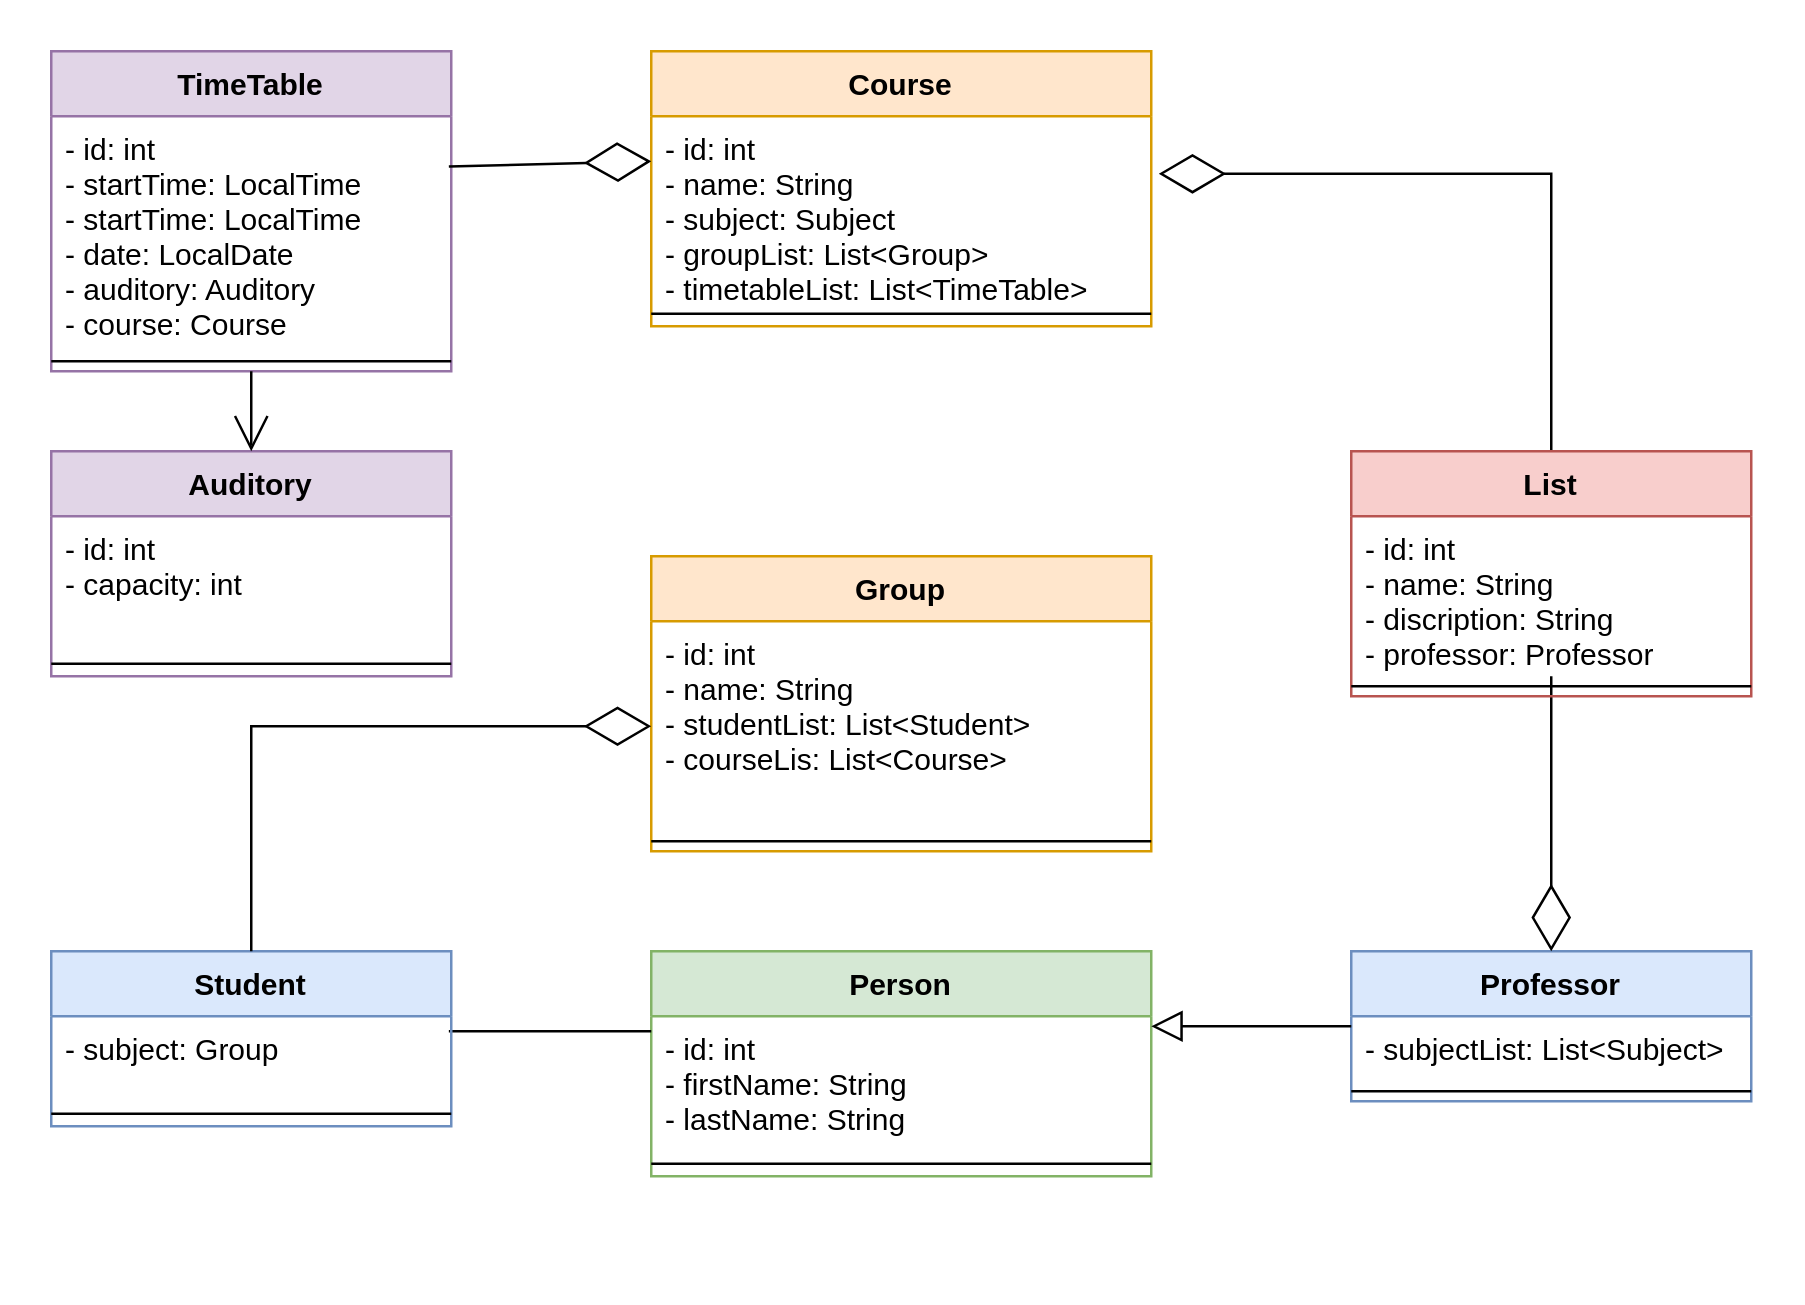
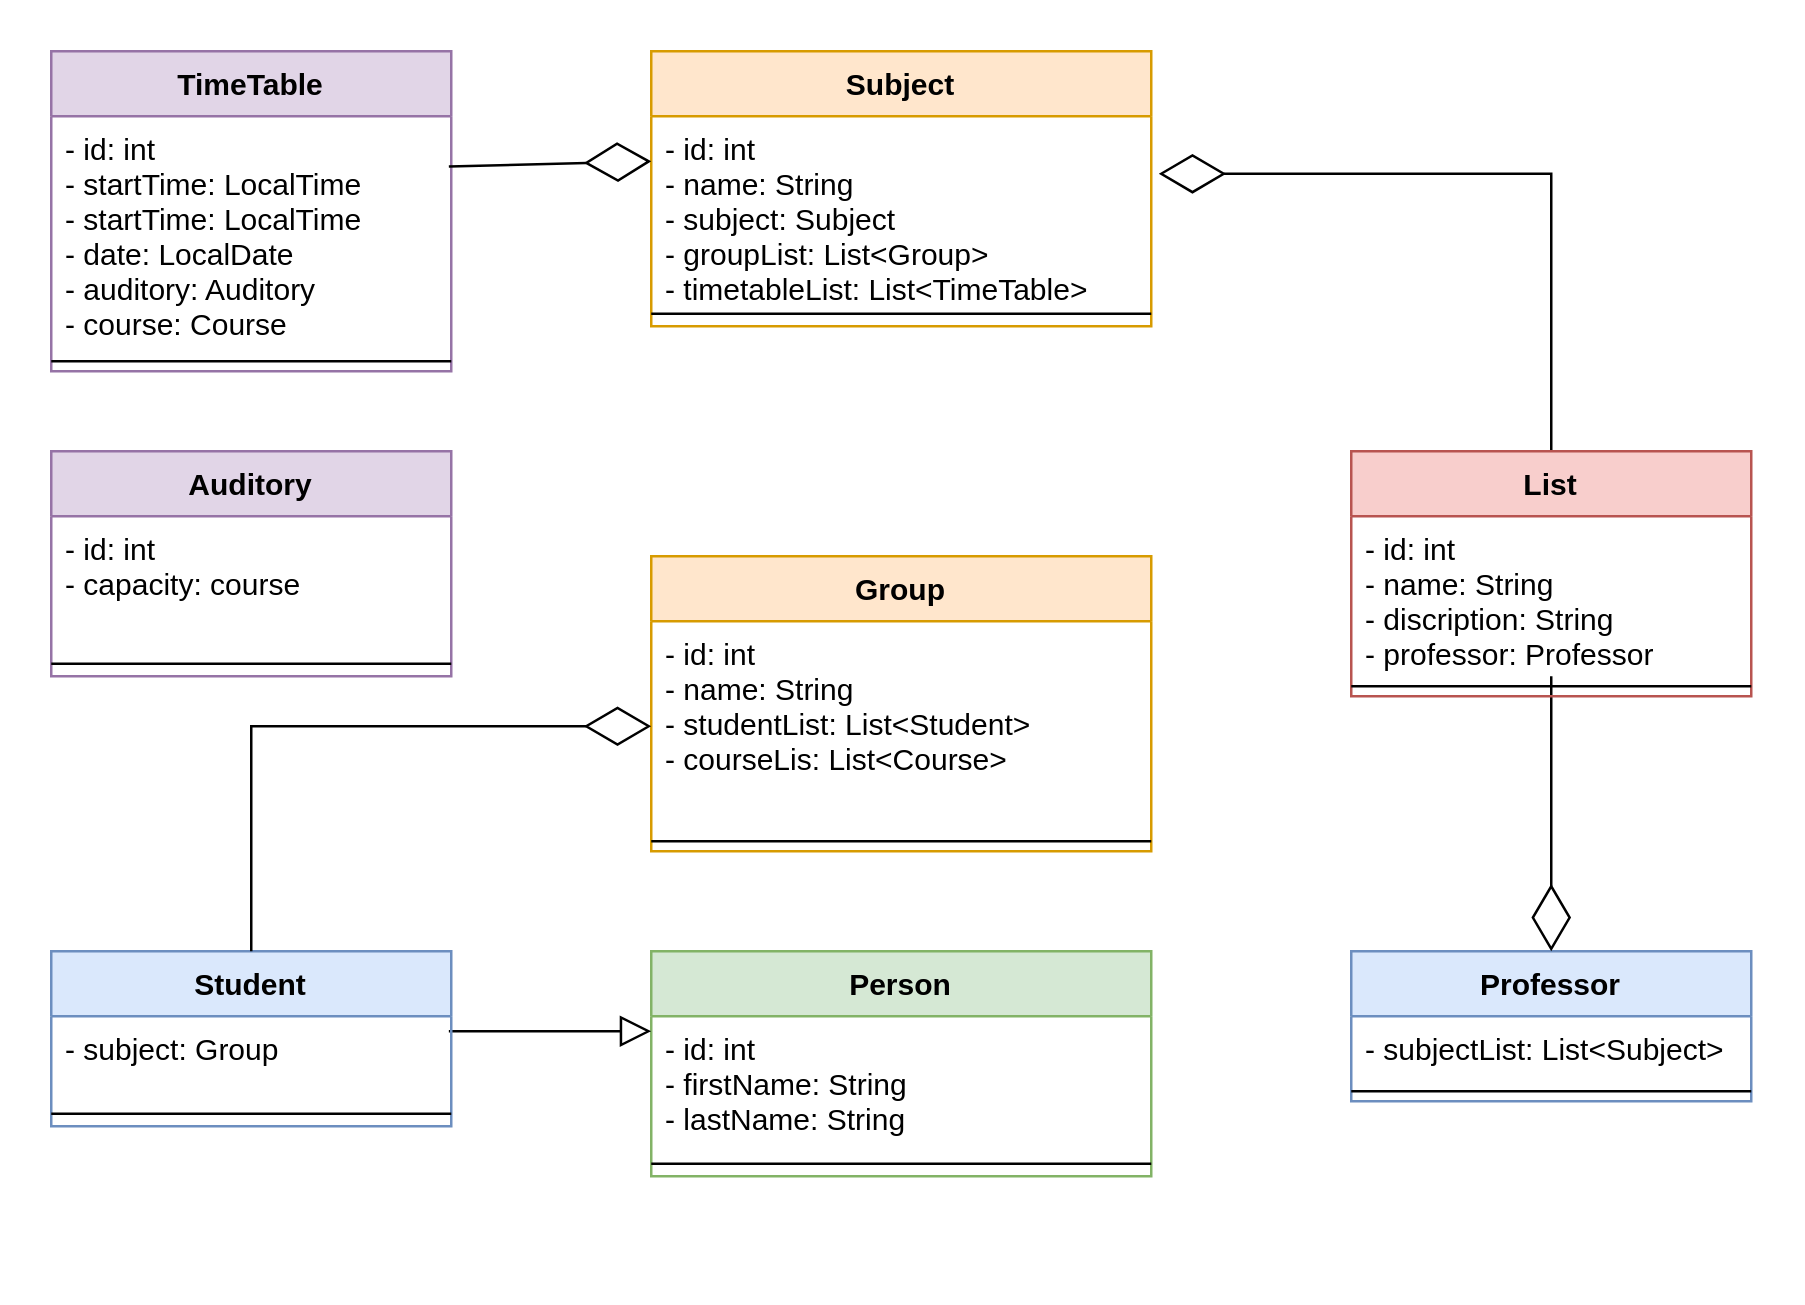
  <mxCell id="0" />
  <mxCell id="1" parent="0" />
- <mxCell id="2" value="Course&#10;" style="swimlane;fontStyle=1;align=center;verticalAlign=top;childLayout=stackLayout;horizontal=1;startSize=26;horizontalStack=0;resizeParent=1;resizeParentMax=0;resizeLast=0;collapsible=1;marginBottom=0;labelBackgroundColor=none;labelBorderColor=none;html=0;fillColor=#ffe6cc;strokeColor=#d79b00;" parent="1" vertex="1"><mxGeometry x="260" y="20" width="200" height="110" as="geometry" /></mxCell>
+ <mxCell id="2" value="Subject&#10;" style="swimlane;fontStyle=1;align=center;verticalAlign=top;childLayout=stackLayout;horizontal=1;startSize=26;horizontalStack=0;resizeParent=1;resizeParentMax=0;resizeLast=0;collapsible=1;marginBottom=0;labelBackgroundColor=none;labelBorderColor=none;html=0;fillColor=#ffe6cc;strokeColor=#d79b00;" parent="1" vertex="1"><mxGeometry x="260" y="20" width="200" height="110" as="geometry" /></mxCell>
  <mxCell id="3" value="- id: int&#10;- name: String&#10;- subject: Subject&#10;- groupList: List&lt;Group&gt;&#10;- timetableList: List&lt;TimeTable&gt;" style="text;strokeColor=none;fillColor=none;align=left;verticalAlign=top;spacingLeft=4;spacingRight=4;overflow=hidden;rotatable=0;points=[[0,0.5],[1,0.5]];portConstraint=eastwest;labelBackgroundColor=none;labelBorderColor=none;html=0;" parent="2" vertex="1"><mxGeometry y="26" width="200" height="74" as="geometry" /></mxCell>
  <mxCell id="4" value="" style="line;strokeWidth=1;fillColor=none;align=left;verticalAlign=middle;spacingTop=-1;spacingLeft=3;spacingRight=3;rotatable=0;labelPosition=right;points=[];portConstraint=eastwest;labelBackgroundColor=none;labelBorderColor=none;html=0;" parent="2" vertex="1"><mxGeometry y="100" width="200" height="10" as="geometry" /></mxCell>
  <mxCell id="5" value="Person" style="swimlane;fontStyle=1;align=center;verticalAlign=top;childLayout=stackLayout;horizontal=1;startSize=26;horizontalStack=0;resizeParent=1;resizeLast=0;collapsible=1;marginBottom=0;rounded=0;shadow=0;strokeWidth=1;fillColor=#d5e8d4;strokeColor=#82b366;" parent="1" vertex="1"><mxGeometry x="260" y="380" width="200" height="90" as="geometry"><mxRectangle x="230" y="140" width="160" height="26" as="alternateBounds" /></mxGeometry></mxCell>
  <mxCell id="6" value="- id: int&#10;- firstName: String&#10;- lastName: String&#10;&#10;" style="text;align=left;verticalAlign=top;spacingLeft=4;spacingRight=4;overflow=hidden;rotatable=0;points=[[0,0.5],[1,0.5]];portConstraint=eastwest;" parent="5" vertex="1"><mxGeometry y="26" width="200" height="54" as="geometry" /></mxCell>
  <mxCell id="7" value="" style="line;html=1;strokeWidth=1;align=left;verticalAlign=middle;spacingTop=-1;spacingLeft=3;spacingRight=3;rotatable=0;labelPosition=right;points=[];portConstraint=eastwest;" parent="5" vertex="1"><mxGeometry y="80" width="200" height="10" as="geometry" /></mxCell>
- <mxCell id="8" value="" style="endArrow=none;endSize=10;endFill=0;shadow=0;strokeWidth=1;rounded=0;edgeStyle=elbowEdgeStyle;elbow=vertical;exitX=0.994;exitY=0.176;exitDx=0;exitDy=0;exitPerimeter=0;" parent="1" source="24" target="5" edge="1"><mxGeometry width="160" relative="1" as="geometry"><mxPoint x="180" y="500" as="sourcePoint" /><mxPoint x="180" y="63" as="targetPoint" /><Array as="points"><mxPoint x="220" y="412" /><mxPoint x="220" y="420" /><mxPoint x="220" y="450" /></Array></mxGeometry></mxCell>
+ <mxCell id="8" value="" style="endArrow=block;endSize=10;endFill=0;shadow=0;strokeWidth=1;rounded=0;edgeStyle=elbowEdgeStyle;elbow=vertical;exitX=0.994;exitY=0.176;exitDx=0;exitDy=0;exitPerimeter=0;" parent="1" source="24" target="5" edge="1"><mxGeometry width="160" relative="1" as="geometry"><mxPoint x="180" y="500" as="sourcePoint" /><mxPoint x="180" y="63" as="targetPoint" /><Array as="points"><mxPoint x="220" y="412" /><mxPoint x="220" y="420" /><mxPoint x="220" y="450" /></Array></mxGeometry></mxCell>
  <mxCell id="9" value="Professor" style="swimlane;fontStyle=1;align=center;verticalAlign=top;childLayout=stackLayout;horizontal=1;startSize=26;horizontalStack=0;resizeParent=1;resizeLast=0;collapsible=1;marginBottom=0;rounded=0;shadow=0;strokeWidth=1;fillColor=#dae8fc;strokeColor=#6c8ebf;" parent="1" vertex="1"><mxGeometry x="540" y="380" width="160" height="60" as="geometry"><mxRectangle x="340" y="380" width="170" height="26" as="alternateBounds" /></mxGeometry></mxCell>
  <mxCell id="10" value="- subjectList: List&lt;Subject&gt;" style="text;align=left;verticalAlign=top;spacingLeft=4;spacingRight=4;overflow=hidden;rotatable=0;points=[[0,0.5],[1,0.5]];portConstraint=eastwest;" parent="9" vertex="1"><mxGeometry y="26" width="160" height="26" as="geometry" /></mxCell>
  <mxCell id="11" value="" style="line;html=1;strokeWidth=1;align=left;verticalAlign=middle;spacingTop=-1;spacingLeft=3;spacingRight=3;rotatable=0;labelPosition=right;points=[];portConstraint=eastwest;" parent="9" vertex="1"><mxGeometry y="52" width="160" height="8" as="geometry" /></mxCell>
- <mxCell id="12" value="" style="endArrow=block;endSize=10;endFill=0;shadow=0;strokeWidth=1;rounded=0;edgeStyle=elbowEdgeStyle;elbow=vertical;" parent="1" source="9" target="5" edge="1"><mxGeometry width="160" relative="1" as="geometry"><mxPoint x="190" y="233" as="sourcePoint" /><mxPoint x="290" y="131" as="targetPoint" /><Array as="points"><mxPoint x="510" y="410" /><mxPoint x="500" y="450" /><mxPoint x="540" y="500" /></Array></mxGeometry></mxCell>
  <mxCell id="13" value="Group&#10;" style="swimlane;fontStyle=1;align=center;verticalAlign=top;childLayout=stackLayout;horizontal=1;startSize=26;horizontalStack=0;resizeParent=1;resizeLast=0;collapsible=1;marginBottom=0;rounded=0;shadow=0;strokeWidth=1;fillColor=#ffe6cc;strokeColor=#d79b00;" parent="1" vertex="1"><mxGeometry x="260" y="222" width="200" height="118" as="geometry"><mxRectangle x="550" y="140" width="160" height="26" as="alternateBounds" /></mxGeometry></mxCell>
  <mxCell id="14" value="- id: int&#10;- name: String&#10;- studentList: List&lt;Student&gt;&#10;- courseLis: List&lt;Course&gt;" style="text;align=left;verticalAlign=top;spacingLeft=4;spacingRight=4;overflow=hidden;rotatable=0;points=[[0,0.5],[1,0.5]];portConstraint=eastwest;rounded=0;shadow=0;html=0;" parent="13" vertex="1"><mxGeometry y="26" width="200" height="84" as="geometry" /></mxCell>
  <mxCell id="15" value="" style="line;html=1;strokeWidth=1;align=left;verticalAlign=middle;spacingTop=-1;spacingLeft=3;spacingRight=3;rotatable=0;labelPosition=right;points=[];portConstraint=eastwest;" parent="13" vertex="1"><mxGeometry y="110" width="200" height="8" as="geometry" /></mxCell>
  <mxCell id="16" value="Auditory&#10;" style="swimlane;fontStyle=1;align=center;verticalAlign=top;childLayout=stackLayout;horizontal=1;startSize=26;horizontalStack=0;resizeParent=1;resizeParentMax=0;resizeLast=0;collapsible=1;marginBottom=0;labelBackgroundColor=none;labelBorderColor=none;html=0;fillColor=#e1d5e7;strokeColor=#9673a6;" parent="1" vertex="1"><mxGeometry x="20" y="180" width="160" height="90" as="geometry" /></mxCell>
- <mxCell id="17" value="- id: int&#10;- capacity: int&#10;" style="text;strokeColor=none;fillColor=none;align=left;verticalAlign=top;spacingLeft=4;spacingRight=4;overflow=hidden;rotatable=0;points=[[0,0.5],[1,0.5]];portConstraint=eastwest;labelBackgroundColor=none;labelBorderColor=none;html=0;" parent="16" vertex="1"><mxGeometry y="26" width="160" height="54" as="geometry" /></mxCell>
+ <mxCell id="17" value="- id: int&#10;- capacity: course&#10;" style="text;strokeColor=none;fillColor=none;align=left;verticalAlign=top;spacingLeft=4;spacingRight=4;overflow=hidden;rotatable=0;points=[[0,0.5],[1,0.5]];portConstraint=eastwest;labelBackgroundColor=none;labelBorderColor=none;html=0;" parent="16" vertex="1"><mxGeometry y="26" width="160" height="54" as="geometry" /></mxCell>
  <mxCell id="18" value="" style="line;strokeWidth=1;fillColor=none;align=left;verticalAlign=middle;spacingTop=-1;spacingLeft=3;spacingRight=3;rotatable=0;labelPosition=right;points=[];portConstraint=eastwest;labelBackgroundColor=none;labelBorderColor=none;html=0;" parent="16" vertex="1"><mxGeometry y="80" width="160" height="10" as="geometry" /></mxCell>
  <mxCell id="19" value="TimeTable" style="swimlane;fontStyle=1;align=center;verticalAlign=top;childLayout=stackLayout;horizontal=1;startSize=26;horizontalStack=0;resizeParent=1;resizeParentMax=0;resizeLast=0;collapsible=1;marginBottom=0;labelBackgroundColor=none;labelBorderColor=none;html=0;fillColor=#e1d5e7;strokeColor=#9673a6;" parent="1" vertex="1"><mxGeometry x="20" y="20" width="160" height="128" as="geometry" /></mxCell>
  <mxCell id="20" value="- id: int&#10;- startTime: LocalTime&#10;- startTime: LocalTime&#10;- date: LocalDate&#10;- auditory: Auditory&#10;- course: Course&#10;" style="text;strokeColor=none;fillColor=none;align=left;verticalAlign=top;spacingLeft=4;spacingRight=4;overflow=hidden;rotatable=0;points=[[0,0.5],[1,0.5]];portConstraint=eastwest;labelBackgroundColor=none;labelBorderColor=none;html=0;" parent="19" vertex="1"><mxGeometry y="26" width="160" height="94" as="geometry" /></mxCell>
  <mxCell id="21" value="" style="line;strokeWidth=1;fillColor=none;align=left;verticalAlign=middle;spacingTop=-1;spacingLeft=3;spacingRight=3;rotatable=0;labelPosition=right;points=[];portConstraint=eastwest;labelBackgroundColor=none;labelBorderColor=none;html=0;" parent="19" vertex="1"><mxGeometry y="120" width="160" height="8" as="geometry" /></mxCell>
- <mxCell id="22" value="" style="endArrow=open;endFill=1;endSize=12;html=1;rounded=0;entryX=0.5;entryY=0;entryDx=0;entryDy=0;exitX=0.5;exitY=1;exitDx=0;exitDy=0;" parent="1" source="19" target="16" edge="1"><mxGeometry width="160" relative="1" as="geometry"><mxPoint x="320" y="350" as="sourcePoint" /><mxPoint x="480" y="350" as="targetPoint" /></mxGeometry></mxCell>
  <mxCell id="23" value="Student" style="swimlane;fontStyle=1;align=center;verticalAlign=top;childLayout=stackLayout;horizontal=1;startSize=26;horizontalStack=0;resizeParent=1;resizeParentMax=0;resizeLast=0;collapsible=1;marginBottom=0;labelBackgroundColor=none;labelBorderColor=none;html=0;fillColor=#dae8fc;strokeColor=#6c8ebf;" parent="1" vertex="1"><mxGeometry x="20" y="380" width="160" height="70" as="geometry" /></mxCell>
  <mxCell id="24" value="- subject: Group&#10;" style="text;strokeColor=none;fillColor=none;align=left;verticalAlign=top;spacingLeft=4;spacingRight=4;overflow=hidden;rotatable=0;points=[[0,0.5],[1,0.5]];portConstraint=eastwest;labelBackgroundColor=none;labelBorderColor=none;html=0;" parent="23" vertex="1"><mxGeometry y="26" width="160" height="34" as="geometry" /></mxCell>
  <mxCell id="25" value="" style="line;strokeWidth=1;fillColor=none;align=left;verticalAlign=middle;spacingTop=-1;spacingLeft=3;spacingRight=3;rotatable=0;labelPosition=right;points=[];portConstraint=eastwest;labelBackgroundColor=none;labelBorderColor=none;html=0;" parent="23" vertex="1"><mxGeometry y="60" width="160" height="10" as="geometry" /></mxCell>
  <mxCell id="26" value="" style="endArrow=diamondThin;endFill=0;endSize=24;html=1;rounded=0;exitX=0.994;exitY=0.214;exitDx=0;exitDy=0;exitPerimeter=0;" parent="1" source="20" edge="1"><mxGeometry width="160" relative="1" as="geometry"><mxPoint x="140" y="60" as="sourcePoint" /><mxPoint x="260" y="64" as="targetPoint" /></mxGeometry></mxCell>
  <mxCell id="27" value="" style="endArrow=diamondThin;endFill=0;endSize=24;html=1;rounded=0;entryX=0.5;entryY=0;entryDx=0;entryDy=0;" parent="1" source="30" target="9" edge="1"><mxGeometry width="160" relative="1" as="geometry"><mxPoint x="320" y="360" as="sourcePoint" /><mxPoint x="480" y="360" as="targetPoint" /></mxGeometry></mxCell>
  <mxCell id="28" value="" style="endArrow=diamondThin;endFill=0;endSize=24;html=1;rounded=0;entryX=1.015;entryY=0.311;entryDx=0;entryDy=0;entryPerimeter=0;edgeStyle=orthogonalEdgeStyle;startArrow=none;" parent="1" source="29" target="3" edge="1"><mxGeometry width="160" relative="1" as="geometry"><mxPoint x="620" y="220" as="sourcePoint" /><mxPoint x="480" y="190" as="targetPoint" /></mxGeometry></mxCell>
  <mxCell id="29" value="List&#10;" style="swimlane;fontStyle=1;align=center;verticalAlign=top;childLayout=stackLayout;horizontal=1;startSize=26;horizontalStack=0;resizeParent=1;resizeParentMax=0;resizeLast=0;collapsible=1;marginBottom=0;labelBackgroundColor=none;labelBorderColor=none;html=0;fillColor=#f8cecc;strokeColor=#b85450;" parent="1" vertex="1"><mxGeometry x="540" y="180" width="160" height="98" as="geometry" /></mxCell>
  <mxCell id="30" value="- id: int&#10;- name: String&#10;- discription: String&#10;- professor: Professor&#10;" style="text;strokeColor=none;fillColor=none;align=left;verticalAlign=top;spacingLeft=4;spacingRight=4;overflow=hidden;rotatable=0;points=[[0,0.5],[1,0.5]];portConstraint=eastwest;labelBackgroundColor=none;labelBorderColor=none;html=0;" parent="29" vertex="1"><mxGeometry y="26" width="160" height="64" as="geometry" /></mxCell>
  <mxCell id="31" value="" style="line;strokeWidth=1;fillColor=none;align=left;verticalAlign=middle;spacingTop=-1;spacingLeft=3;spacingRight=3;rotatable=0;labelPosition=right;points=[];portConstraint=eastwest;labelBackgroundColor=none;labelBorderColor=none;html=0;" parent="29" vertex="1"><mxGeometry y="90" width="160" height="8" as="geometry" /></mxCell>
  <mxCell id="32" value="" style="endArrow=diamondThin;endFill=0;endSize=24;html=1;rounded=0;entryX=0;entryY=0.5;entryDx=0;entryDy=0;exitX=0.5;exitY=0;exitDx=0;exitDy=0;edgeStyle=orthogonalEdgeStyle;" parent="1" source="23" target="14" edge="1"><mxGeometry width="160" relative="1" as="geometry"><mxPoint x="320" y="230" as="sourcePoint" /><mxPoint x="480" y="230" as="targetPoint" /></mxGeometry></mxCell>
